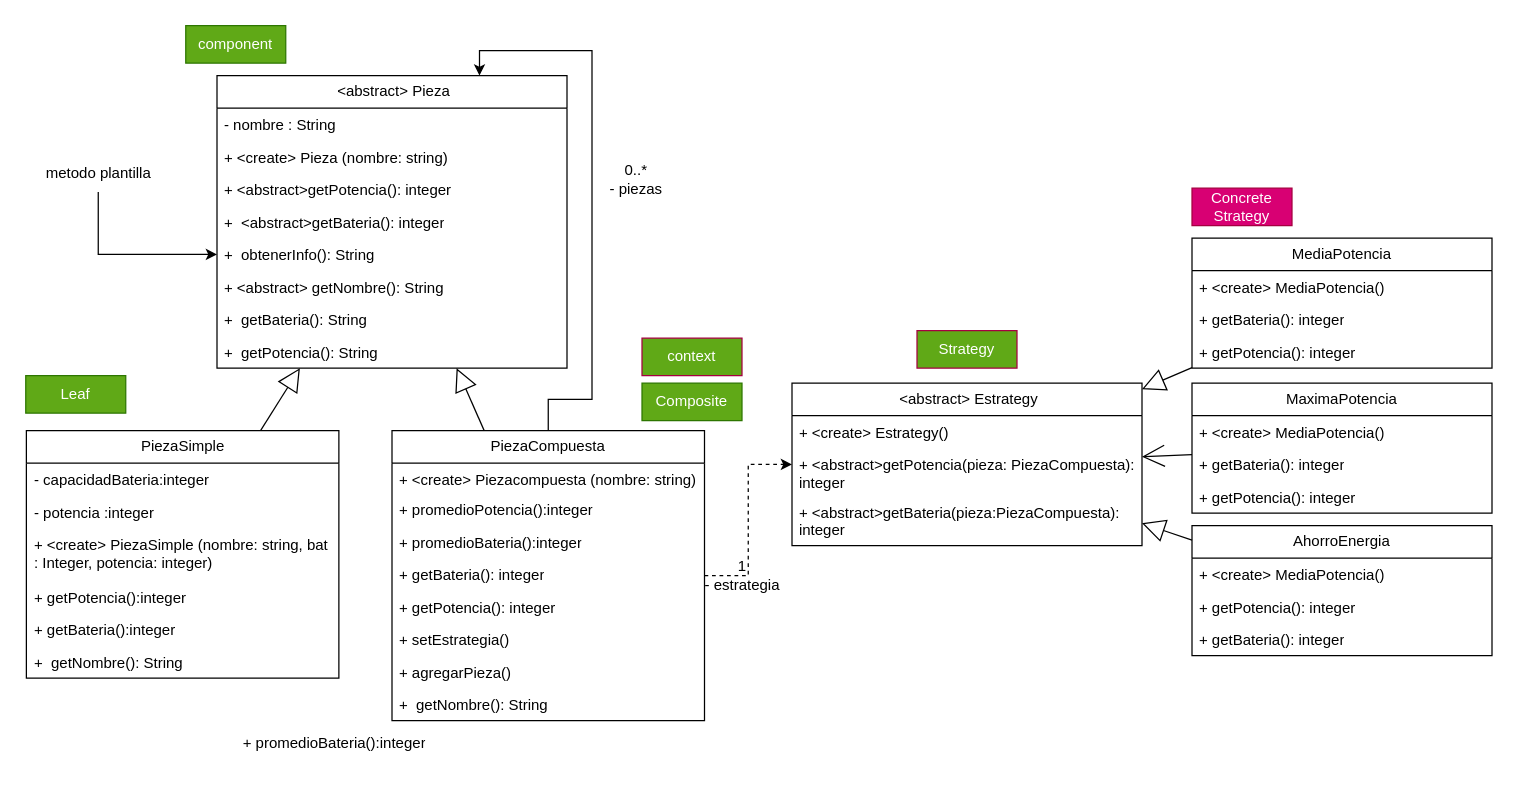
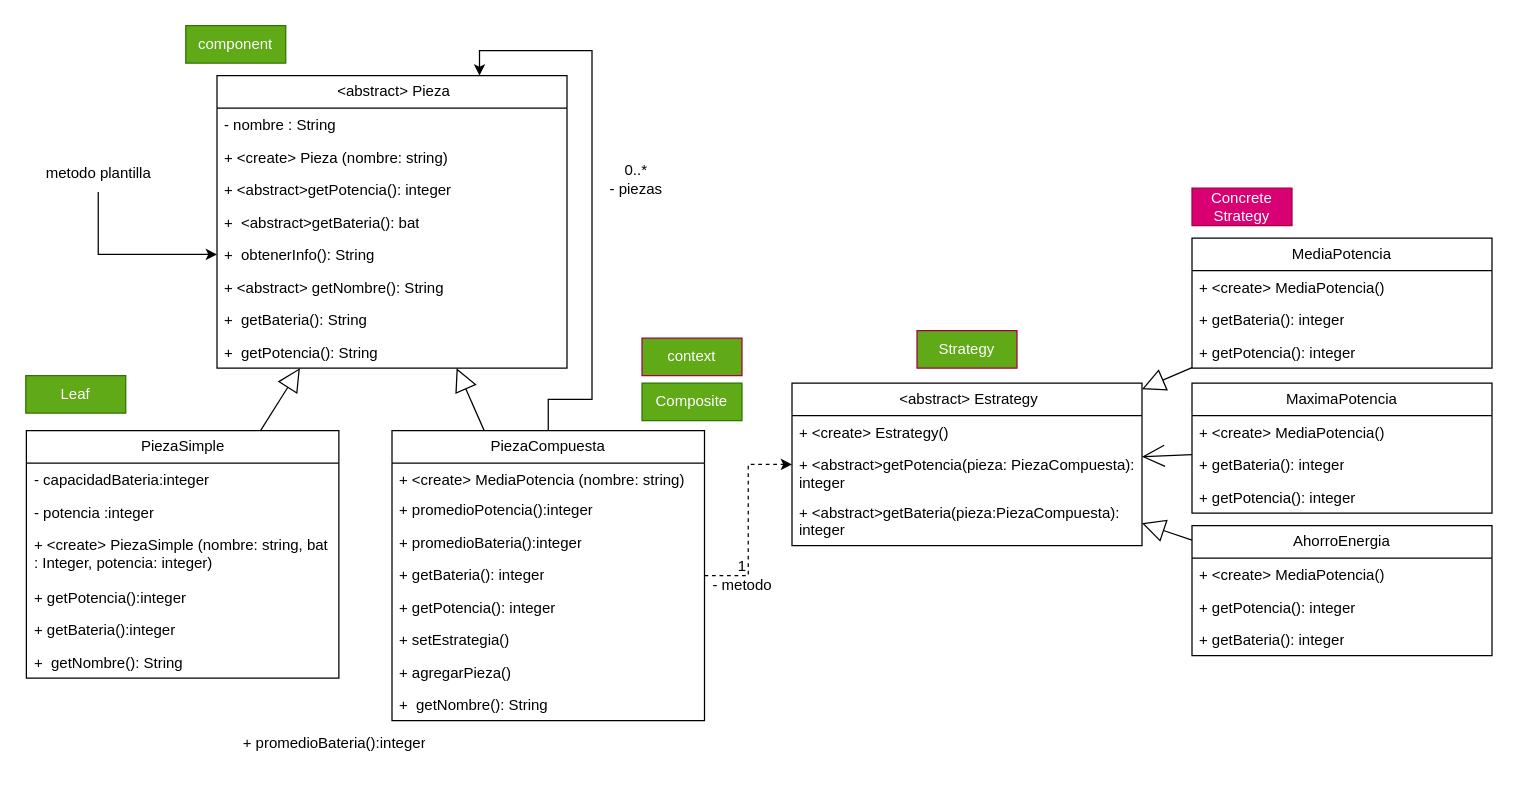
  <mxCell id="0" />
  <mxCell id="1" parent="0" />
  <mxCell id="2" value="&lt;span style=&quot;text-align: left;&quot;&gt;&amp;nbsp;&amp;lt;abstract&amp;gt; P&lt;/span&gt;ieza" style="swimlane;fontStyle=0;childLayout=stackLayout;horizontal=1;startSize=26;fillColor=none;horizontalStack=0;resizeParent=1;resizeParentMax=0;resizeLast=0;collapsible=1;marginBottom=0;whiteSpace=wrap;html=1;" vertex="1" parent="1"><mxGeometry x="173" y="60" width="280" height="234" as="geometry" /></mxCell>
  <mxCell id="3" value="- nombre : String" style="text;strokeColor=none;fillColor=none;align=left;verticalAlign=top;spacingLeft=4;spacingRight=4;overflow=hidden;rotatable=0;points=[[0,0.5],[1,0.5]];portConstraint=eastwest;whiteSpace=wrap;html=1;" vertex="1" parent="2"><mxGeometry y="26" width="280" height="26" as="geometry" /></mxCell>
  <mxCell id="4" value="+ &amp;lt;create&amp;gt; Pieza (nombre: string)" style="text;strokeColor=none;fillColor=none;align=left;verticalAlign=top;spacingLeft=4;spacingRight=4;overflow=hidden;rotatable=0;points=[[0,0.5],[1,0.5]];portConstraint=eastwest;whiteSpace=wrap;html=1;" vertex="1" parent="2"><mxGeometry y="52" width="280" height="26" as="geometry" /></mxCell>
  <mxCell id="5" value="+ &amp;lt;abstract&amp;gt;getPotencia(): integer" style="text;strokeColor=none;fillColor=none;align=left;verticalAlign=top;spacingLeft=4;spacingRight=4;overflow=hidden;rotatable=0;points=[[0,0.5],[1,0.5]];portConstraint=eastwest;whiteSpace=wrap;html=1;" vertex="1" parent="2"><mxGeometry y="78" width="280" height="26" as="geometry" /></mxCell>
- <mxCell id="6" value="+&amp;nbsp;&amp;nbsp;&amp;lt;abstract&amp;gt;getBateria(): integer" style="text;strokeColor=none;fillColor=none;align=left;verticalAlign=top;spacingLeft=4;spacingRight=4;overflow=hidden;rotatable=0;points=[[0,0.5],[1,0.5]];portConstraint=eastwest;whiteSpace=wrap;html=1;" vertex="1" parent="2"><mxGeometry y="104" width="280" height="26" as="geometry" /></mxCell>
+ <mxCell id="6" value="+&amp;nbsp;&amp;nbsp;&amp;lt;abstract&amp;gt;getBateria(): bat" style="text;strokeColor=none;fillColor=none;align=left;verticalAlign=top;spacingLeft=4;spacingRight=4;overflow=hidden;rotatable=0;points=[[0,0.5],[1,0.5]];portConstraint=eastwest;whiteSpace=wrap;html=1;" vertex="1" parent="2"><mxGeometry y="104" width="280" height="26" as="geometry" /></mxCell>
  <mxCell id="7" value="+&amp;nbsp; obtenerInfo(): String" style="text;strokeColor=none;fillColor=none;align=left;verticalAlign=top;spacingLeft=4;spacingRight=4;overflow=hidden;rotatable=0;points=[[0,0.5],[1,0.5]];portConstraint=eastwest;whiteSpace=wrap;html=1;" vertex="1" parent="2"><mxGeometry y="130" width="280" height="26" as="geometry" /></mxCell>
  <mxCell id="8" value="+ &amp;lt;abstract&amp;gt; getNombre(): String" style="text;strokeColor=none;fillColor=none;align=left;verticalAlign=top;spacingLeft=4;spacingRight=4;overflow=hidden;rotatable=0;points=[[0,0.5],[1,0.5]];portConstraint=eastwest;whiteSpace=wrap;html=1;" vertex="1" parent="2"><mxGeometry y="156" width="280" height="26" as="geometry" /></mxCell>
  <mxCell id="9" value="+&amp;nbsp; getBateria(): String" style="text;strokeColor=none;fillColor=none;align=left;verticalAlign=top;spacingLeft=4;spacingRight=4;overflow=hidden;rotatable=0;points=[[0,0.5],[1,0.5]];portConstraint=eastwest;whiteSpace=wrap;html=1;" vertex="1" parent="2"><mxGeometry y="182" width="280" height="26" as="geometry" /></mxCell>
  <mxCell id="10" value="+&amp;nbsp; getPotencia(): String" style="text;strokeColor=none;fillColor=none;align=left;verticalAlign=top;spacingLeft=4;spacingRight=4;overflow=hidden;rotatable=0;points=[[0,0.5],[1,0.5]];portConstraint=eastwest;whiteSpace=wrap;html=1;" vertex="1" parent="2"><mxGeometry y="208" width="280" height="26" as="geometry" /></mxCell>
  <mxCell id="11" value="PiezaSimple" style="swimlane;fontStyle=0;childLayout=stackLayout;horizontal=1;startSize=26;fillColor=none;horizontalStack=0;resizeParent=1;resizeParentMax=0;resizeLast=0;collapsible=1;marginBottom=0;whiteSpace=wrap;html=1;" vertex="1" parent="1"><mxGeometry x="20.5" y="344" width="250" height="198" as="geometry" /></mxCell>
  <mxCell id="12" value="- capacidadBateria:integer" style="text;strokeColor=none;fillColor=none;align=left;verticalAlign=top;spacingLeft=4;spacingRight=4;overflow=hidden;rotatable=0;points=[[0,0.5],[1,0.5]];portConstraint=eastwest;whiteSpace=wrap;html=1;" vertex="1" parent="11"><mxGeometry y="26" width="250" height="26" as="geometry" /></mxCell>
  <mxCell id="13" value="- potencia :integer" style="text;strokeColor=none;fillColor=none;align=left;verticalAlign=top;spacingLeft=4;spacingRight=4;overflow=hidden;rotatable=0;points=[[0,0.5],[1,0.5]];portConstraint=eastwest;whiteSpace=wrap;html=1;" vertex="1" parent="11"><mxGeometry y="52" width="250" height="26" as="geometry" /></mxCell>
  <mxCell id="14" value="+ &amp;lt;create&amp;gt; PiezaSimple (nombre: string, bat : Integer, potencia: integer)" style="text;strokeColor=none;fillColor=none;align=left;verticalAlign=top;spacingLeft=4;spacingRight=4;overflow=hidden;rotatable=0;points=[[0,0.5],[1,0.5]];portConstraint=eastwest;whiteSpace=wrap;html=1;" vertex="1" parent="11"><mxGeometry y="78" width="250" height="42" as="geometry" /></mxCell>
  <mxCell id="15" value="+ getPotencia():integer" style="text;strokeColor=none;fillColor=none;align=left;verticalAlign=top;spacingLeft=4;spacingRight=4;overflow=hidden;rotatable=0;points=[[0,0.5],[1,0.5]];portConstraint=eastwest;whiteSpace=wrap;html=1;" vertex="1" parent="11"><mxGeometry y="120" width="250" height="26" as="geometry" /></mxCell>
  <mxCell id="16" value="+ getBateria():integer" style="text;strokeColor=none;fillColor=none;align=left;verticalAlign=top;spacingLeft=4;spacingRight=4;overflow=hidden;rotatable=0;points=[[0,0.5],[1,0.5]];portConstraint=eastwest;whiteSpace=wrap;html=1;" vertex="1" parent="11"><mxGeometry y="146" width="250" height="26" as="geometry" /></mxCell>
  <mxCell id="17" value="+&amp;nbsp; getNombre(): String" style="text;strokeColor=none;fillColor=none;align=left;verticalAlign=top;spacingLeft=4;spacingRight=4;overflow=hidden;rotatable=0;points=[[0,0.5],[1,0.5]];portConstraint=eastwest;whiteSpace=wrap;html=1;" vertex="1" parent="11"><mxGeometry y="172" width="250" height="26" as="geometry" /></mxCell>
  <mxCell id="18" style="edgeStyle=orthogonalEdgeStyle;rounded=0;orthogonalLoop=1;jettySize=auto;html=1;dashed=1;" edge="1" parent="1" source="20" target="29"><mxGeometry relative="1" as="geometry" /></mxCell>
  <mxCell id="19" style="edgeStyle=orthogonalEdgeStyle;rounded=0;orthogonalLoop=1;jettySize=auto;html=1;entryX=0.75;entryY=0;entryDx=0;entryDy=0;" edge="1" parent="1" source="20" target="2"><mxGeometry relative="1" as="geometry" /></mxCell>
  <mxCell id="20" value="PiezaCompuesta" style="swimlane;fontStyle=0;childLayout=stackLayout;horizontal=1;startSize=26;fillColor=none;horizontalStack=0;resizeParent=1;resizeParentMax=0;resizeLast=0;collapsible=1;marginBottom=0;whiteSpace=wrap;html=1;" vertex="1" parent="1"><mxGeometry x="313" y="344" width="250" height="232" as="geometry" /></mxCell>
- <mxCell id="21" value="+ &amp;lt;create&amp;gt; Piezacompuesta (nombre: string)" style="text;strokeColor=none;fillColor=none;align=left;verticalAlign=top;spacingLeft=4;spacingRight=4;overflow=hidden;rotatable=0;points=[[0,0.5],[1,0.5]];portConstraint=eastwest;whiteSpace=wrap;html=1;" vertex="1" parent="20"><mxGeometry y="26" width="250" height="24" as="geometry" /></mxCell>
+ <mxCell id="21" value="+ &amp;lt;create&amp;gt; MediaPotencia (nombre: string)" style="text;strokeColor=none;fillColor=none;align=left;verticalAlign=top;spacingLeft=4;spacingRight=4;overflow=hidden;rotatable=0;points=[[0,0.5],[1,0.5]];portConstraint=eastwest;whiteSpace=wrap;html=1;" vertex="1" parent="20"><mxGeometry y="26" width="250" height="24" as="geometry" /></mxCell>
  <mxCell id="22" value="+ promedioPotencia():integer" style="text;strokeColor=none;fillColor=none;align=left;verticalAlign=top;spacingLeft=4;spacingRight=4;overflow=hidden;rotatable=0;points=[[0,0.5],[1,0.5]];portConstraint=eastwest;whiteSpace=wrap;html=1;" vertex="1" parent="20"><mxGeometry y="50" width="250" height="26" as="geometry" /></mxCell>
  <mxCell id="23" value="+ promedioBateria():integer" style="text;strokeColor=none;fillColor=none;align=left;verticalAlign=top;spacingLeft=4;spacingRight=4;overflow=hidden;rotatable=0;points=[[0,0.5],[1,0.5]];portConstraint=eastwest;whiteSpace=wrap;html=1;" vertex="1" parent="20"><mxGeometry y="76" width="250" height="26" as="geometry" /></mxCell>
  <mxCell id="24" value="+ getBateria(): integer" style="text;strokeColor=none;fillColor=none;align=left;verticalAlign=top;spacingLeft=4;spacingRight=4;overflow=hidden;rotatable=0;points=[[0,0.5],[1,0.5]];portConstraint=eastwest;whiteSpace=wrap;html=1;" vertex="1" parent="20"><mxGeometry y="102" width="250" height="26" as="geometry" /></mxCell>
  <mxCell id="25" value="+ getPotencia(): integer" style="text;strokeColor=none;fillColor=none;align=left;verticalAlign=top;spacingLeft=4;spacingRight=4;overflow=hidden;rotatable=0;points=[[0,0.5],[1,0.5]];portConstraint=eastwest;whiteSpace=wrap;html=1;" vertex="1" parent="20"><mxGeometry y="128" width="250" height="26" as="geometry" /></mxCell>
  <mxCell id="26" value="+ setEstrategia()" style="text;strokeColor=none;fillColor=none;align=left;verticalAlign=top;spacingLeft=4;spacingRight=4;overflow=hidden;rotatable=0;points=[[0,0.5],[1,0.5]];portConstraint=eastwest;whiteSpace=wrap;html=1;" vertex="1" parent="20"><mxGeometry y="154" width="250" height="26" as="geometry" /></mxCell>
  <mxCell id="27" value="+ agregarPieza()" style="text;strokeColor=none;fillColor=none;align=left;verticalAlign=top;spacingLeft=4;spacingRight=4;overflow=hidden;rotatable=0;points=[[0,0.5],[1,0.5]];portConstraint=eastwest;whiteSpace=wrap;html=1;" vertex="1" parent="20"><mxGeometry y="180" width="250" height="26" as="geometry" /></mxCell>
  <mxCell id="28" value="+&amp;nbsp; getNombre(): String" style="text;strokeColor=none;fillColor=none;align=left;verticalAlign=top;spacingLeft=4;spacingRight=4;overflow=hidden;rotatable=0;points=[[0,0.5],[1,0.5]];portConstraint=eastwest;whiteSpace=wrap;html=1;" vertex="1" parent="20"><mxGeometry y="206" width="250" height="26" as="geometry" /></mxCell>
  <mxCell id="29" value="&lt;span style=&quot;text-align: left;&quot;&gt;&amp;nbsp;&amp;lt;abstract&amp;gt; Estrategy&lt;/span&gt;" style="swimlane;fontStyle=0;childLayout=stackLayout;horizontal=1;startSize=26;fillColor=none;horizontalStack=0;resizeParent=1;resizeParentMax=0;resizeLast=0;collapsible=1;marginBottom=0;whiteSpace=wrap;html=1;" vertex="1" parent="1"><mxGeometry x="633" y="306" width="280" height="130" as="geometry" /></mxCell>
  <mxCell id="30" value="+ &amp;lt;create&amp;gt; Estrategy()" style="text;strokeColor=none;fillColor=none;align=left;verticalAlign=top;spacingLeft=4;spacingRight=4;overflow=hidden;rotatable=0;points=[[0,0.5],[1,0.5]];portConstraint=eastwest;whiteSpace=wrap;html=1;" vertex="1" parent="29"><mxGeometry y="26" width="280" height="26" as="geometry" /></mxCell>
  <mxCell id="31" value="+ &amp;lt;abstract&amp;gt;getPotencia(pieza:&amp;nbsp;&lt;span style=&quot;text-align: center;&quot;&gt;PiezaCompuesta&lt;/span&gt;): integer" style="text;strokeColor=none;fillColor=none;align=left;verticalAlign=top;spacingLeft=4;spacingRight=4;overflow=hidden;rotatable=0;points=[[0,0.5],[1,0.5]];portConstraint=eastwest;whiteSpace=wrap;html=1;" vertex="1" parent="29"><mxGeometry y="52" width="280" height="38" as="geometry" /></mxCell>
  <mxCell id="32" value="+ &amp;lt;abstract&amp;gt;getBateria(pieza:&lt;span style=&quot;text-align: center;&quot;&gt;PiezaCompuesta&lt;/span&gt;): integer" style="text;strokeColor=none;fillColor=none;align=left;verticalAlign=top;spacingLeft=4;spacingRight=4;overflow=hidden;rotatable=0;points=[[0,0.5],[1,0.5]];portConstraint=eastwest;whiteSpace=wrap;html=1;" vertex="1" parent="29"><mxGeometry y="90" width="280" height="40" as="geometry" /></mxCell>
  <mxCell id="33" value="&lt;div style=&quot;text-align: left;&quot;&gt;&lt;span style=&quot;background-color: initial;&quot;&gt;MediaPotencia&lt;/span&gt;&lt;/div&gt;" style="swimlane;fontStyle=0;childLayout=stackLayout;horizontal=1;startSize=26;fillColor=none;horizontalStack=0;resizeParent=1;resizeParentMax=0;resizeLast=0;collapsible=1;marginBottom=0;whiteSpace=wrap;html=1;" vertex="1" parent="1"><mxGeometry x="953" y="190" width="240" height="104" as="geometry" /></mxCell>
  <mxCell id="34" value="+ &amp;lt;create&amp;gt; MediaPotencia()" style="text;strokeColor=none;fillColor=none;align=left;verticalAlign=top;spacingLeft=4;spacingRight=4;overflow=hidden;rotatable=0;points=[[0,0.5],[1,0.5]];portConstraint=eastwest;whiteSpace=wrap;html=1;" vertex="1" parent="33"><mxGeometry y="26" width="240" height="26" as="geometry" /></mxCell>
  <mxCell id="35" value="+ getBateria(): integer" style="text;strokeColor=none;fillColor=none;align=left;verticalAlign=top;spacingLeft=4;spacingRight=4;overflow=hidden;rotatable=0;points=[[0,0.5],[1,0.5]];portConstraint=eastwest;whiteSpace=wrap;html=1;" vertex="1" parent="33"><mxGeometry y="52" width="240" height="26" as="geometry" /></mxCell>
  <mxCell id="36" value="+ getPotencia(): integer" style="text;strokeColor=none;fillColor=none;align=left;verticalAlign=top;spacingLeft=4;spacingRight=4;overflow=hidden;rotatable=0;points=[[0,0.5],[1,0.5]];portConstraint=eastwest;whiteSpace=wrap;html=1;" vertex="1" parent="33"><mxGeometry y="78" width="240" height="26" as="geometry" /></mxCell>
  <mxCell id="37" value="&lt;div style=&quot;text-align: left;&quot;&gt;&lt;span style=&quot;background-color: initial;&quot;&gt;MaximaPotencia&lt;/span&gt;&lt;/div&gt;" style="swimlane;fontStyle=0;childLayout=stackLayout;horizontal=1;startSize=26;fillColor=none;horizontalStack=0;resizeParent=1;resizeParentMax=0;resizeLast=0;collapsible=1;marginBottom=0;whiteSpace=wrap;html=1;" vertex="1" parent="1"><mxGeometry x="953" y="306" width="240" height="104" as="geometry" /></mxCell>
  <mxCell id="38" value="+ &amp;lt;create&amp;gt; MediaPotencia()" style="text;strokeColor=none;fillColor=none;align=left;verticalAlign=top;spacingLeft=4;spacingRight=4;overflow=hidden;rotatable=0;points=[[0,0.5],[1,0.5]];portConstraint=eastwest;whiteSpace=wrap;html=1;" vertex="1" parent="37"><mxGeometry y="26" width="240" height="26" as="geometry" /></mxCell>
  <mxCell id="39" value="+ getBateria(): integer" style="text;strokeColor=none;fillColor=none;align=left;verticalAlign=top;spacingLeft=4;spacingRight=4;overflow=hidden;rotatable=0;points=[[0,0.5],[1,0.5]];portConstraint=eastwest;whiteSpace=wrap;html=1;" vertex="1" parent="37"><mxGeometry y="52" width="240" height="26" as="geometry" /></mxCell>
  <mxCell id="40" value="+ getPotencia(): integer" style="text;strokeColor=none;fillColor=none;align=left;verticalAlign=top;spacingLeft=4;spacingRight=4;overflow=hidden;rotatable=0;points=[[0,0.5],[1,0.5]];portConstraint=eastwest;whiteSpace=wrap;html=1;" vertex="1" parent="37"><mxGeometry y="78" width="240" height="26" as="geometry" /></mxCell>
  <mxCell id="41" value="&lt;div style=&quot;text-align: left;&quot;&gt;&lt;span style=&quot;background-color: initial;&quot;&gt;AhorroEnergia&lt;/span&gt;&lt;/div&gt;" style="swimlane;fontStyle=0;childLayout=stackLayout;horizontal=1;startSize=26;fillColor=none;horizontalStack=0;resizeParent=1;resizeParentMax=0;resizeLast=0;collapsible=1;marginBottom=0;whiteSpace=wrap;html=1;" vertex="1" parent="1"><mxGeometry x="953" y="420" width="240" height="104" as="geometry" /></mxCell>
  <mxCell id="42" value="+ &amp;lt;create&amp;gt; MediaPotencia()" style="text;strokeColor=none;fillColor=none;align=left;verticalAlign=top;spacingLeft=4;spacingRight=4;overflow=hidden;rotatable=0;points=[[0,0.5],[1,0.5]];portConstraint=eastwest;whiteSpace=wrap;html=1;" vertex="1" parent="41"><mxGeometry y="26" width="240" height="26" as="geometry" /></mxCell>
  <mxCell id="43" value="+ getPotencia(): integer" style="text;strokeColor=none;fillColor=none;align=left;verticalAlign=top;spacingLeft=4;spacingRight=4;overflow=hidden;rotatable=0;points=[[0,0.5],[1,0.5]];portConstraint=eastwest;whiteSpace=wrap;html=1;" vertex="1" parent="41"><mxGeometry y="52" width="240" height="26" as="geometry" /></mxCell>
  <mxCell id="44" value="+ getBateria(): integer" style="text;strokeColor=none;fillColor=none;align=left;verticalAlign=top;spacingLeft=4;spacingRight=4;overflow=hidden;rotatable=0;points=[[0,0.5],[1,0.5]];portConstraint=eastwest;whiteSpace=wrap;html=1;" vertex="1" parent="41"><mxGeometry y="78" width="240" height="26" as="geometry" /></mxCell>
- <mxCell id="45" value="1&lt;div&gt;- estrategia&lt;/div&gt;" style="text;html=1;align=center;verticalAlign=middle;resizable=0;points=[];autosize=1;strokeColor=none;fillColor=none;" vertex="1" parent="1"><mxGeometry x="553" y="440" width="80" height="40" as="geometry" /></mxCell>
+ <mxCell id="45" value="1&lt;div&gt;- metodo&lt;/div&gt;" style="text;html=1;align=center;verticalAlign=middle;resizable=0;points=[];autosize=1;strokeColor=none;fillColor=none;" vertex="1" parent="1"><mxGeometry x="553" y="440" width="80" height="40" as="geometry" /></mxCell>
  <mxCell id="46" value="0..*&lt;div&gt;- piezas&lt;/div&gt;" style="text;html=1;align=center;verticalAlign=middle;resizable=0;points=[];autosize=1;strokeColor=none;fillColor=none;" vertex="1" parent="1"><mxGeometry x="473" y="123" width="70" height="40" as="geometry" /></mxCell>
  <mxCell id="47" value="" style="endArrow=block;endSize=16;endFill=0;html=1;rounded=0;" edge="1" parent="1" source="11" target="2"><mxGeometry width="160" relative="1" as="geometry"><mxPoint x="193" y="330" as="sourcePoint" /><mxPoint x="353" y="330" as="targetPoint" /></mxGeometry></mxCell>
  <mxCell id="48" value="" style="endArrow=block;endSize=16;endFill=0;html=1;rounded=0;" edge="1" parent="1" source="20" target="2"><mxGeometry width="160" relative="1" as="geometry"><mxPoint x="225" y="316" as="sourcePoint" /><mxPoint x="257" y="272" as="targetPoint" /></mxGeometry></mxCell>
  <mxCell id="49" value="" style="endArrow=block;endSize=16;endFill=0;html=1;rounded=0;" edge="1" parent="1" source="33" target="29"><mxGeometry width="160" relative="1" as="geometry"><mxPoint x="425" y="326" as="sourcePoint" /><mxPoint x="653" y="160" as="targetPoint" /></mxGeometry></mxCell>
  <mxCell id="50" value="" style="endArrow=open;endSize=16;endFill=0;html=1;rounded=0;" edge="1" parent="1" source="37" target="29"><mxGeometry width="160" relative="1" as="geometry"><mxPoint x="963" y="238" as="sourcePoint" /><mxPoint x="843" y="310" as="targetPoint" /></mxGeometry></mxCell>
  <mxCell id="51" value="" style="endArrow=block;endSize=16;endFill=0;html=1;rounded=0;" edge="1" parent="1" source="41" target="29"><mxGeometry width="160" relative="1" as="geometry"><mxPoint x="973" y="248" as="sourcePoint" /><mxPoint x="853" y="320" as="targetPoint" /></mxGeometry></mxCell>
  <mxCell id="52" value="+ promedioBateria():integer" style="text;strokeColor=none;fillColor=none;align=left;verticalAlign=top;spacingLeft=4;spacingRight=4;overflow=hidden;rotatable=0;points=[[0,0.5],[1,0.5]];portConstraint=eastwest;whiteSpace=wrap;html=1;" vertex="1" parent="1"><mxGeometry x="188" y="580" width="250" height="26" as="geometry" /></mxCell>
  <mxCell id="53" style="edgeStyle=orthogonalEdgeStyle;rounded=0;orthogonalLoop=1;jettySize=auto;html=1;" edge="1" parent="1" source="54" target="7"><mxGeometry relative="1" as="geometry" /></mxCell>
  <mxCell id="54" value="metodo plantilla" style="text;html=1;align=center;verticalAlign=middle;resizable=0;points=[];autosize=1;strokeColor=none;fillColor=none;" vertex="1" parent="1"><mxGeometry x="23" y="123" width="110" height="30" as="geometry" /></mxCell>
  <mxCell id="55" value="Concrete Strategy" style="whiteSpace=wrap;html=1;fillColor=#d80073;strokeColor=#A50040;fontColor=#ffffff;" vertex="1" parent="1"><mxGeometry x="953" y="150" width="80" height="30" as="geometry" /></mxCell>
  <mxCell id="56" value="Composite" style="whiteSpace=wrap;html=1;fillColor=#60a917;fontColor=#ffffff;strokeColor=#2D7600;" vertex="1" parent="1"><mxGeometry x="513" y="306" width="80" height="30" as="geometry" /></mxCell>
  <mxCell id="57" value="Leaf" style="whiteSpace=wrap;html=1;fillColor=#60a917;fontColor=#ffffff;strokeColor=#2D7600;" vertex="1" parent="1"><mxGeometry x="20" y="300" width="80" height="30" as="geometry" /></mxCell>
  <mxCell id="58" value="component" style="whiteSpace=wrap;html=1;fillColor=#60a917;fontColor=#ffffff;strokeColor=#2D7600;" vertex="1" parent="1"><mxGeometry x="148" y="20" width="80" height="30" as="geometry" /></mxCell>
  <mxCell id="59" value="Strategy" style="whiteSpace=wrap;html=1;fillColor=#60a917;strokeColor=#A50040;fontColor=#ffffff;" vertex="1" parent="1"><mxGeometry x="733" y="264" width="80" height="30" as="geometry" /></mxCell>
  <mxCell id="60" value="context" style="whiteSpace=wrap;html=1;fillColor=#60a917;strokeColor=#A50040;fontColor=#ffffff;" vertex="1" parent="1"><mxGeometry x="513" y="270" width="80" height="30" as="geometry" /></mxCell>
